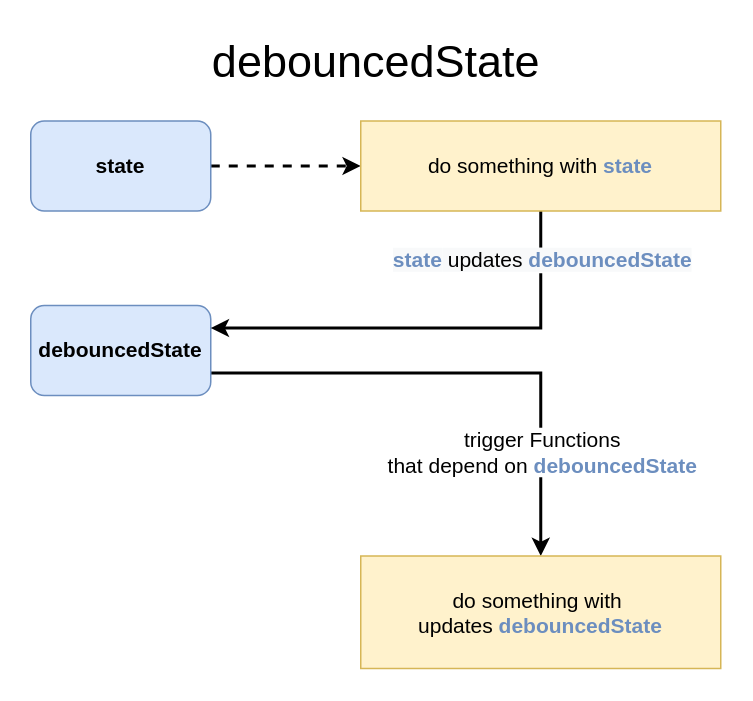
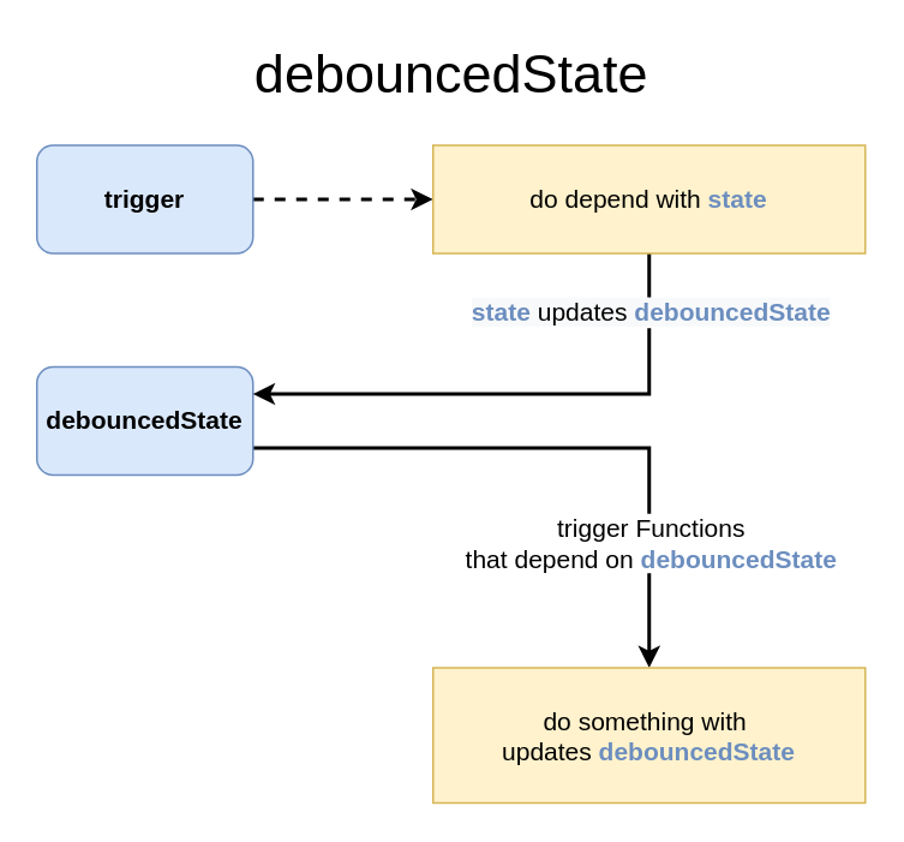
  <mxCell id="0" />
  <mxCell id="1" parent="0" />
  <mxCell id="2" style="edgeStyle=orthogonalEdgeStyle;rounded=0;orthogonalLoop=1;jettySize=auto;html=1;entryX=0;entryY=0.5;entryDx=0;entryDy=0;fontSize=14;strokeWidth=2;dashed=1;" edge="1" parent="1" source="3" target="9"><mxGeometry relative="1" as="geometry" /></mxCell>
- <mxCell id="3" value="state" style="rounded=1;whiteSpace=wrap;html=1;fillColor=#dae8fc;strokeColor=#6c8ebf;fontStyle=1;fontSize=14;" vertex="1" parent="1"><mxGeometry x="20" y="80" width="120" height="60" as="geometry" /></mxCell>
+ <mxCell id="3" value="trigger" style="rounded=1;whiteSpace=wrap;html=1;fillColor=#dae8fc;strokeColor=#6c8ebf;fontStyle=1;fontSize=14;" vertex="1" parent="1"><mxGeometry x="20" y="80" width="120" height="60" as="geometry" /></mxCell>
  <mxCell id="4" style="edgeStyle=orthogonalEdgeStyle;rounded=0;orthogonalLoop=1;jettySize=auto;html=1;exitX=1;exitY=0.75;exitDx=0;exitDy=0;entryX=0.5;entryY=0;entryDx=0;entryDy=0;fontSize=14;strokeWidth=2;" edge="1" parent="1" source="6" target="10"><mxGeometry relative="1" as="geometry" /></mxCell>
  <mxCell id="5" value="&lt;span style=&quot;font-size: 14px&quot;&gt;trigger&amp;nbsp;Functions&lt;br style=&quot;font-size: 14px&quot;&gt;&lt;/span&gt;&lt;span style=&quot;font-size: 14px&quot;&gt;that depend on &lt;b&gt;&lt;font color=&quot;#6c8ebf&quot;&gt;debouncedState&lt;/font&gt;&lt;/b&gt;&lt;/span&gt;" style="edgeLabel;html=1;align=center;verticalAlign=middle;resizable=0;points=[];fontSize=14;" vertex="1" connectable="0" parent="4"><mxGeometry x="0.591" relative="1" as="geometry"><mxPoint as="offset" /></mxGeometry></mxCell>
  <mxCell id="6" value="debouncedState" style="rounded=1;whiteSpace=wrap;html=1;fillColor=#dae8fc;strokeColor=#6c8ebf;fontStyle=1;fontSize=14;" vertex="1" parent="1"><mxGeometry x="20" y="203" width="120" height="60" as="geometry" /></mxCell>
  <mxCell id="7" style="edgeStyle=orthogonalEdgeStyle;rounded=0;orthogonalLoop=1;jettySize=auto;html=1;entryX=1;entryY=0.25;entryDx=0;entryDy=0;fontSize=14;exitX=0.5;exitY=1;exitDx=0;exitDy=0;strokeWidth=2;" edge="1" parent="1" source="9" target="6"><mxGeometry relative="1" as="geometry"><mxPoint x="360" y="130" as="sourcePoint" /><Array as="points"><mxPoint x="360" y="218" /></Array></mxGeometry></mxCell>
  <mxCell id="8" value="&lt;b style=&quot;font-size: 14px; background-color: rgb(248, 249, 250);&quot;&gt;&lt;font color=&quot;#6c8ebf&quot; style=&quot;font-size: 14px;&quot;&gt;state&lt;/font&gt;&lt;/b&gt;&lt;span style=&quot;font-size: 14px; background-color: rgb(248, 249, 250);&quot;&gt;&amp;nbsp;updates&amp;nbsp;&lt;/span&gt;&lt;font color=&quot;#6c8ebf&quot; style=&quot;font-size: 14px; background-color: rgb(248, 249, 250);&quot;&gt;&lt;b style=&quot;font-size: 14px;&quot;&gt;debouncedState&lt;/b&gt;&lt;/font&gt;" style="edgeLabel;html=1;align=center;verticalAlign=middle;resizable=0;points=[];fontSize=14;" vertex="1" connectable="0" parent="7"><mxGeometry x="-0.504" y="-2" relative="1" as="geometry"><mxPoint x="2" y="-42" as="offset" /></mxGeometry></mxCell>
- <mxCell id="9" value="&lt;div style=&quot;font-size: 14px;&quot;&gt;&lt;span style=&quot;font-size: 14px;&quot;&gt;do something with &lt;/span&gt;&lt;span style=&quot;font-size: 14px;&quot;&gt;&lt;b style=&quot;color: rgb(108, 142, 191); font-size: 14px;&quot;&gt;state&lt;/b&gt;&lt;/span&gt;&lt;/div&gt;" style="rounded=0;whiteSpace=wrap;html=1;align=center;fillColor=#fff2cc;strokeColor=#d6b656;fontSize=14;" vertex="1" parent="1"><mxGeometry x="240" y="80" width="240" height="60" as="geometry" /></mxCell>
+ <mxCell id="9" value="&lt;div style=&quot;font-size: 14px;&quot;&gt;&lt;span style=&quot;font-size: 14px;&quot;&gt;do depend with &lt;/span&gt;&lt;span style=&quot;font-size: 14px;&quot;&gt;&lt;b style=&quot;color: rgb(108, 142, 191); font-size: 14px;&quot;&gt;state&lt;/b&gt;&lt;/span&gt;&lt;/div&gt;" style="rounded=0;whiteSpace=wrap;html=1;align=center;fillColor=#fff2cc;strokeColor=#d6b656;fontSize=14;" vertex="1" parent="1"><mxGeometry x="240" y="80" width="240" height="60" as="geometry" /></mxCell>
  <mxCell id="10" value="&lt;div style=&quot;font-size: 14px;&quot;&gt;do something with&amp;nbsp;&lt;/div&gt;&lt;div style=&quot;font-size: 14px;&quot;&gt;&lt;span style=&quot;font-size: 14px;&quot;&gt;updates&amp;nbsp;&lt;/span&gt;&lt;font color=&quot;#6c8ebf&quot; style=&quot;font-size: 14px;&quot;&gt;&lt;b style=&quot;font-size: 14px;&quot;&gt;debouncedState&lt;/b&gt;&lt;/font&gt;&lt;/div&gt;" style="rounded=0;whiteSpace=wrap;html=1;align=center;fillColor=#fff2cc;strokeColor=#d6b656;fontSize=14;" vertex="1" parent="1"><mxGeometry x="240" y="370" width="240" height="75" as="geometry" /></mxCell>
  <mxCell id="11" value="debouncedState" style="text;html=1;align=center;verticalAlign=middle;resizable=0;points=[];autosize=1;strokeColor=none;fontSize=30;" vertex="1" parent="1"><mxGeometry x="135" y="20" width="230" height="40" as="geometry" /></mxCell>
